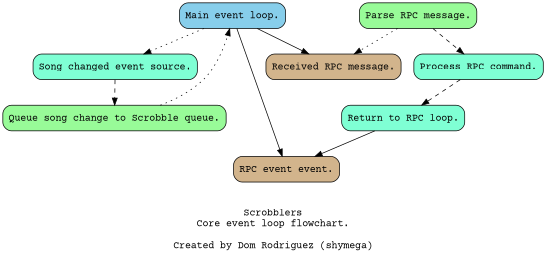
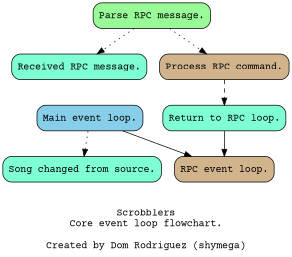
  digraph {
    fontname="Courier Prime"
    label="\n\nScrobblers\nCore event loop flowchart.\n\nCreated by Dom Rodriguez (shymega)\n"
    rankdir=T
    ranksep=0.50
    splines=true
    node [fillcolor=aquamarine fontname="Courier Prime" shape=box style="rounded,filled"]
    edge [fontname="Courier Prime" style=dotted]
    n1 [fillcolor=skyblue label="Main event loop."]
-   n2 [label="Song changed event source."]
-   n3 [fillcolor=tan label="Received RPC message."]
-   n4 [fillcolor=tan label="RPC event event."]
-   n5 [fillcolor=palegreen label="Queue song change to Scrobble queue."]
+   n2 [label="Song changed from source."]
+   n3 [label="Received RPC message."]
+   n4 [fillcolor=tan label="RPC event loop."]
    n6 [fillcolor=palegreen label="Parse RPC message."]
-   n7 [label="Process RPC command."]
+   n7 [fillcolor=tan label="Process RPC command."]
    n8 [label="Return to RPC loop."]
    n1 -> n2
-   n1 -> n3 [style=solid]
    n1 -> n4 [style=solid]
-   n2 -> n5 [style=dashed]
-   n5 -> n1
    n6 -> n3
-   n6 -> n7 [style=dashed]
+   n6 -> n7
    n7 -> n8 [style=dashed]
    n8 -> n4 [style=solid]
  }
